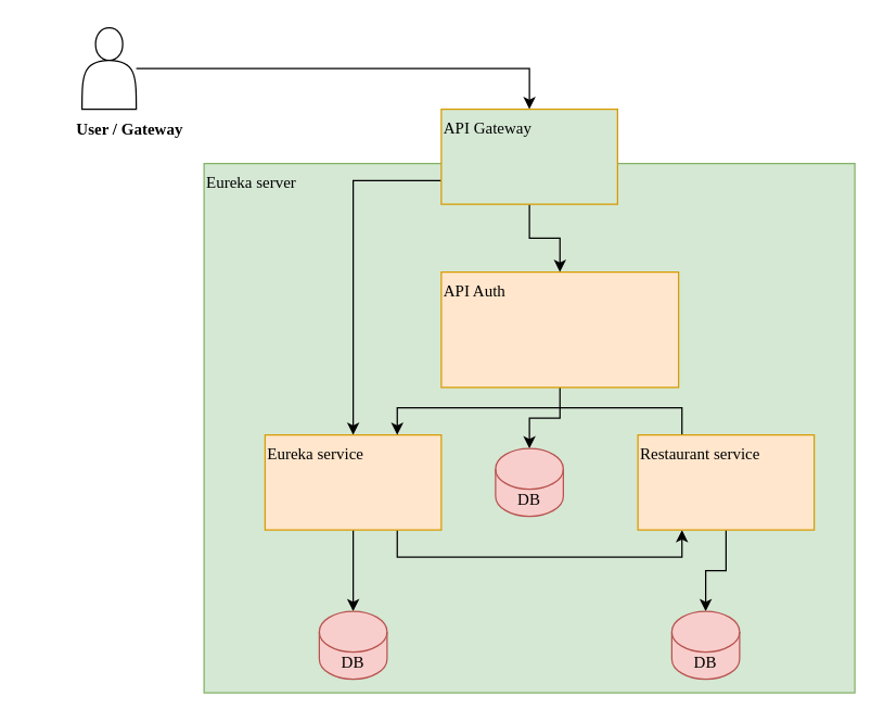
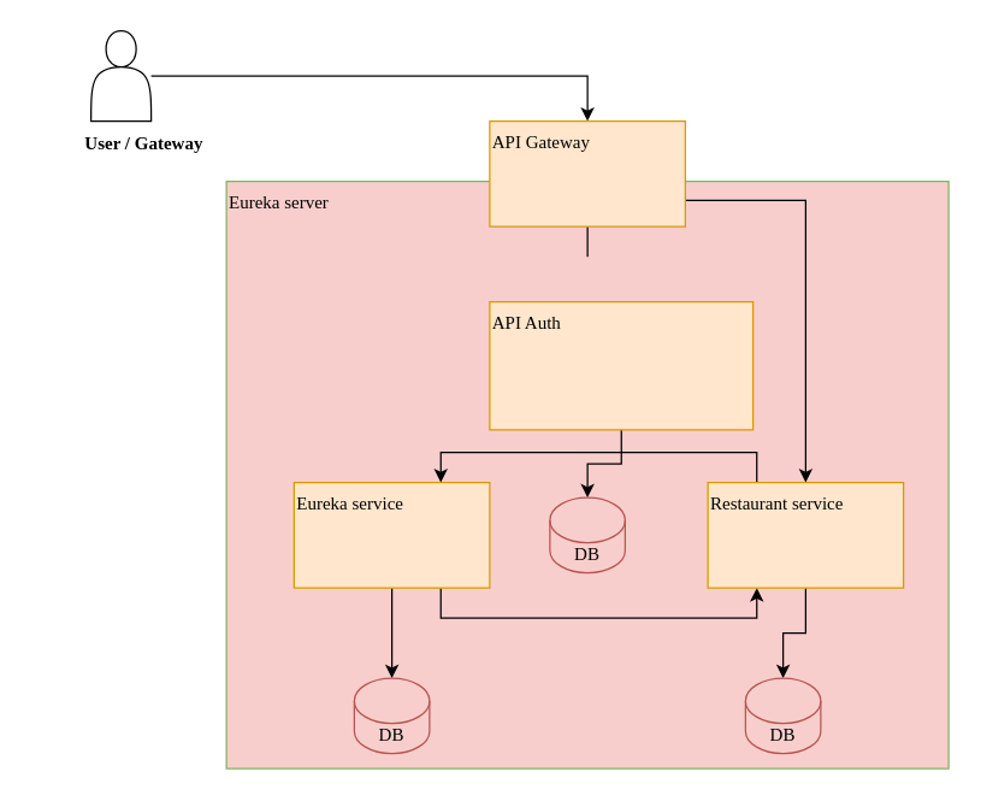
  <mxCell id="0" />
  <mxCell id="1" parent="0" />
- <mxCell id="2" value="&lt;font face=&quot;Lucida Console&quot;&gt;Eureka server&lt;/font&gt;" style="rounded=0;whiteSpace=wrap;html=1;fillColor=#d5e8d4;strokeColor=#82b366;align=left;verticalAlign=top;" vertex="1" parent="1"><mxGeometry x="150" y="120" width="480" height="390" as="geometry" /></mxCell>
+ <mxCell id="2" value="&lt;font face=&quot;Lucida Console&quot;&gt;Eureka server&lt;/font&gt;" style="rounded=0;whiteSpace=wrap;html=1;fillColor=#f8cecc;strokeColor=#82b366;align=left;verticalAlign=top;" vertex="1" parent="1"><mxGeometry x="150" y="120" width="480" height="390" as="geometry" /></mxCell>
  <mxCell id="3" style="edgeStyle=orthogonalEdgeStyle;rounded=0;orthogonalLoop=1;jettySize=auto;html=1;entryX=0.5;entryY=0;entryDx=0;entryDy=0;fontFamily=Lucida Console;" edge="1" parent="1" source="4" target="8"><mxGeometry relative="1" as="geometry" /></mxCell>
  <mxCell id="4" value="" style="shape=actor;whiteSpace=wrap;html=1;" vertex="1" parent="1"><mxGeometry x="60" y="20" width="40" height="60" as="geometry" /></mxCell>
- <mxCell id="5" style="edgeStyle=orthogonalEdgeStyle;rounded=0;orthogonalLoop=1;jettySize=auto;html=1;exitX=0.5;exitY=1;exitDx=0;exitDy=0;entryX=0.5;entryY=0;entryDx=0;entryDy=0;fontFamily=Lucida Console;" edge="1" parent="1" source="8" target="10"><mxGeometry relative="1" as="geometry" /></mxCell>
- <mxCell id="6" style="edgeStyle=orthogonalEdgeStyle;rounded=0;orthogonalLoop=1;jettySize=auto;html=1;exitX=0;exitY=0.75;exitDx=0;exitDy=0;fontFamily=Lucida Console;" edge="1" parent="1" source="8" target="13"><mxGeometry relative="1" as="geometry" /></mxCell>
- <mxCell id="8" value="API Gateway" style="rounded=0;whiteSpace=wrap;html=1;fontFamily=Lucida Console;align=left;verticalAlign=top;fillColor=#d5e8d4;strokeColor=#d79b00;" vertex="1" parent="1"><mxGeometry x="325" y="80" width="130" height="70" as="geometry" /></mxCell>
+ <mxCell id="5" style="edgeStyle=orthogonalEdgeStyle;rounded=0;orthogonalLoop=1;jettySize=auto;html=1;exitX=0.5;exitY=1;exitDx=0;exitDy=0;fontFamily=Lucida Console;" edge="1" parent="1" source="8" target="2"><mxGeometry relative="1" as="geometry" /></mxCell>
+ <mxCell id="7" style="edgeStyle=orthogonalEdgeStyle;rounded=0;orthogonalLoop=1;jettySize=auto;html=1;exitX=1;exitY=0.75;exitDx=0;exitDy=0;entryX=0.5;entryY=0;entryDx=0;entryDy=0;fontFamily=Lucida Console;" edge="1" parent="1" source="8" target="16"><mxGeometry relative="1" as="geometry" /></mxCell>
+ <mxCell id="8" value="API Gateway" style="rounded=0;whiteSpace=wrap;html=1;fontFamily=Lucida Console;align=left;verticalAlign=top;fillColor=#ffe6cc;strokeColor=#d79b00;" vertex="1" parent="1"><mxGeometry x="325" y="80" width="130" height="70" as="geometry" /></mxCell>
  <mxCell id="9" style="edgeStyle=orthogonalEdgeStyle;rounded=0;orthogonalLoop=1;jettySize=auto;html=1;fontFamily=Lucida Console;" edge="1" parent="1" source="10" target="18"><mxGeometry relative="1" as="geometry" /></mxCell>
  <mxCell id="10" value="API Auth" style="rounded=0;whiteSpace=wrap;html=1;fontFamily=Lucida Console;align=left;verticalAlign=top;fillColor=#ffe6cc;strokeColor=#d79b00;" vertex="1" parent="1"><mxGeometry x="325" y="200" width="175" height="85" as="geometry" /></mxCell>
  <mxCell id="11" style="edgeStyle=orthogonalEdgeStyle;rounded=0;orthogonalLoop=1;jettySize=auto;html=1;exitX=0.5;exitY=1;exitDx=0;exitDy=0;entryX=0.5;entryY=0;entryDx=0;entryDy=0;entryPerimeter=0;fontFamily=Lucida Console;" edge="1" parent="1" source="13" target="19"><mxGeometry relative="1" as="geometry" /></mxCell>
  <mxCell id="12" style="edgeStyle=orthogonalEdgeStyle;rounded=0;orthogonalLoop=1;jettySize=auto;html=1;exitX=0.75;exitY=1;exitDx=0;exitDy=0;entryX=0.25;entryY=1;entryDx=0;entryDy=0;fontFamily=Lucida Console;" edge="1" parent="1" source="13" target="16"><mxGeometry relative="1" as="geometry" /></mxCell>
  <mxCell id="13" value="Eureka service" style="rounded=0;whiteSpace=wrap;html=1;fontFamily=Lucida Console;align=left;verticalAlign=top;fillColor=#ffe6cc;strokeColor=#d79b00;" vertex="1" parent="1"><mxGeometry x="195" y="320" width="130" height="70" as="geometry" /></mxCell>
  <mxCell id="14" style="edgeStyle=orthogonalEdgeStyle;rounded=0;orthogonalLoop=1;jettySize=auto;html=1;exitX=0.5;exitY=1;exitDx=0;exitDy=0;fontFamily=Lucida Console;" edge="1" parent="1" source="16" target="20"><mxGeometry relative="1" as="geometry" /></mxCell>
  <mxCell id="15" style="edgeStyle=orthogonalEdgeStyle;rounded=0;orthogonalLoop=1;jettySize=auto;html=1;exitX=0.25;exitY=0;exitDx=0;exitDy=0;entryX=0.75;entryY=0;entryDx=0;entryDy=0;fontFamily=Lucida Console;" edge="1" parent="1" source="16" target="13"><mxGeometry relative="1" as="geometry" /></mxCell>
  <mxCell id="16" value="Restaurant service" style="rounded=0;whiteSpace=wrap;html=1;fontFamily=Lucida Console;align=left;verticalAlign=top;fillColor=#ffe6cc;strokeColor=#d79b00;" vertex="1" parent="1"><mxGeometry x="470" y="320" width="130" height="70" as="geometry" /></mxCell>
  <mxCell id="17" value="&lt;b&gt;User / Gateway&lt;/b&gt;" style="text;html=1;align=center;verticalAlign=middle;resizable=0;points=[];autosize=1;strokeColor=none;fillColor=none;fontFamily=Lucida Console;" vertex="1" parent="1"><mxGeometry x="20" y="80" width="150" height="30" as="geometry" /></mxCell>
  <mxCell id="18" value="DB" style="shape=cylinder3;whiteSpace=wrap;html=1;boundedLbl=1;backgroundOutline=1;size=15;fontFamily=Lucida Console;fillColor=#f8cecc;strokeColor=#b85450;" vertex="1" parent="1"><mxGeometry x="365" y="330" width="50" height="50" as="geometry" /></mxCell>
  <mxCell id="19" value="DB" style="shape=cylinder3;whiteSpace=wrap;html=1;boundedLbl=1;backgroundOutline=1;size=15;fontFamily=Lucida Console;fillColor=#f8cecc;strokeColor=#b85450;" vertex="1" parent="1"><mxGeometry x="235" y="450" width="50" height="50" as="geometry" /></mxCell>
  <mxCell id="20" value="DB" style="shape=cylinder3;whiteSpace=wrap;html=1;boundedLbl=1;backgroundOutline=1;size=15;fontFamily=Lucida Console;fillColor=#f8cecc;strokeColor=#b85450;" vertex="1" parent="1"><mxGeometry x="495" y="450" width="50" height="50" as="geometry" /></mxCell>
